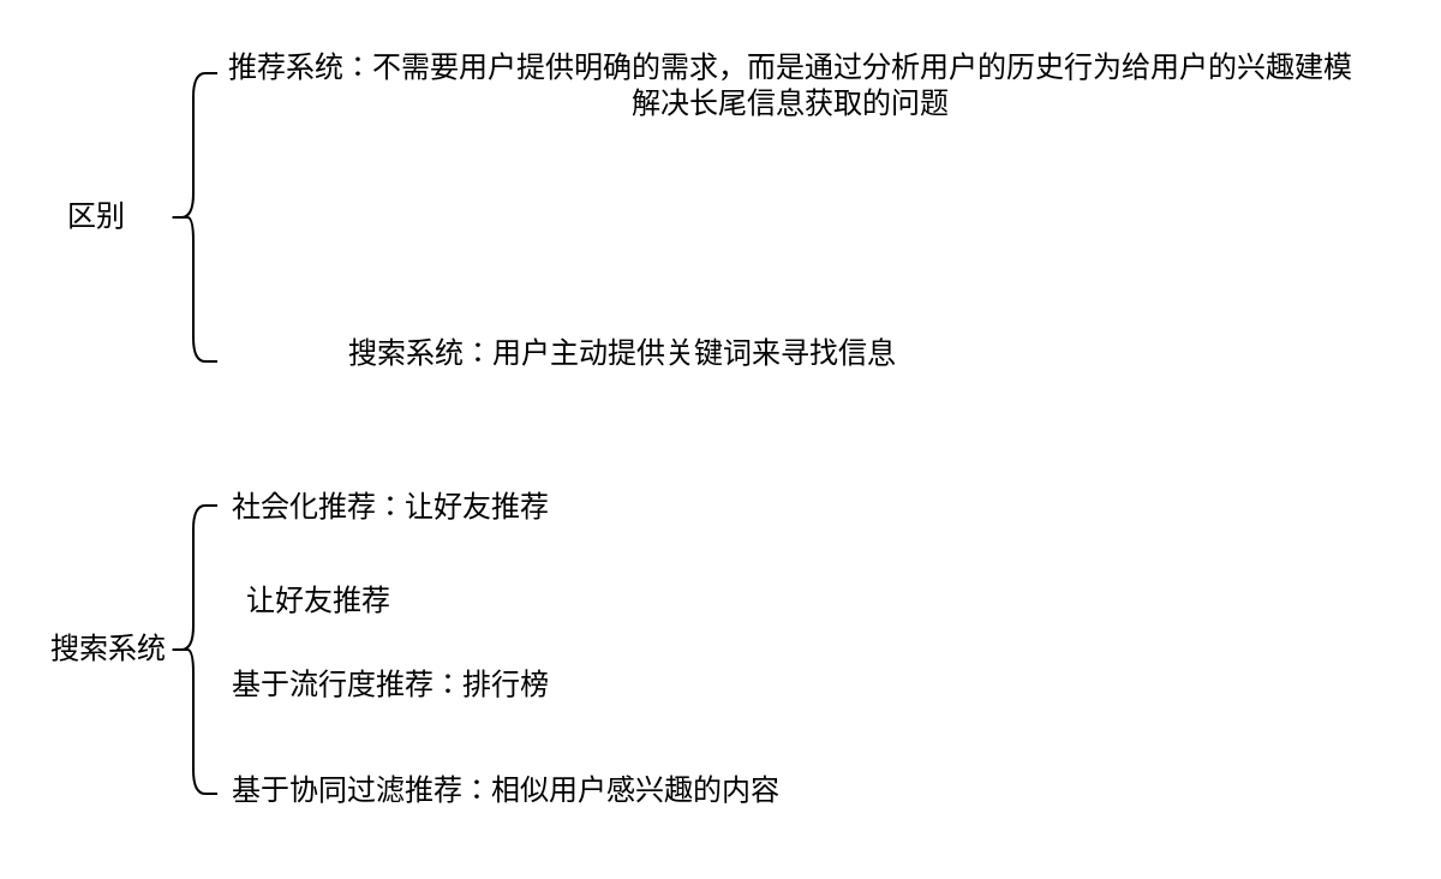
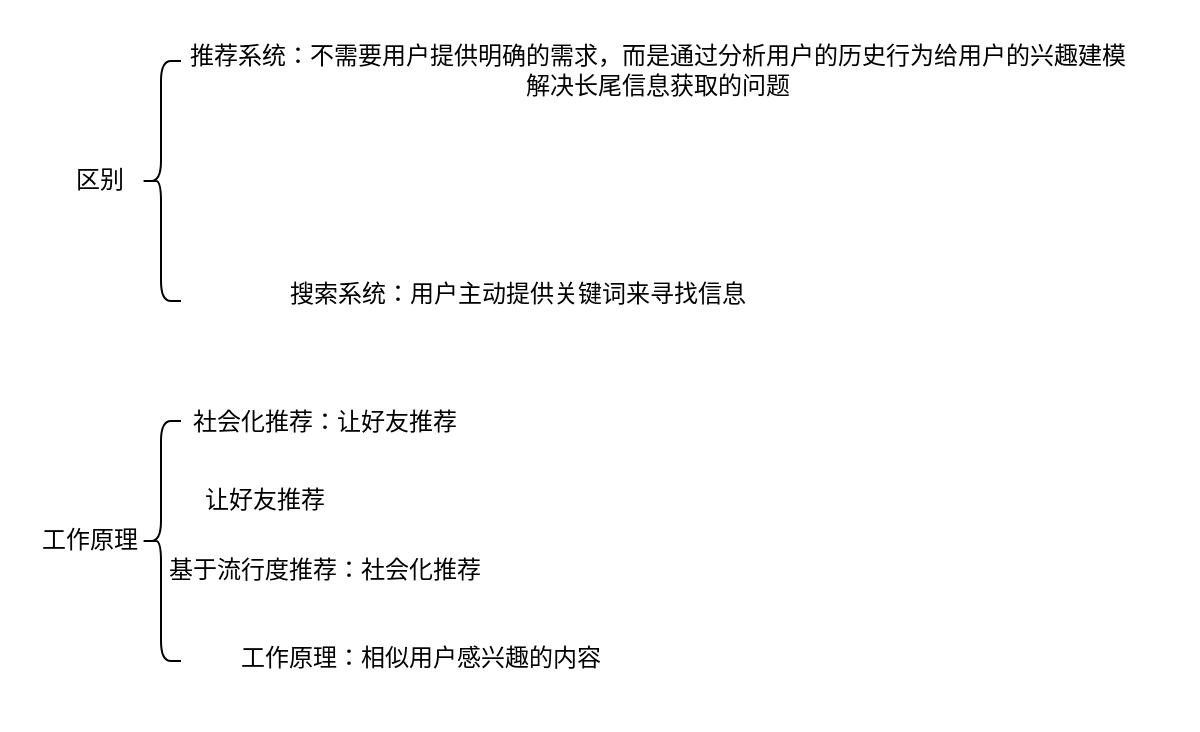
  <mxCell id="0" />
  <mxCell id="1" parent="0" />
  <mxCell id="2" value="" style="shape=curlyBracket;whiteSpace=wrap;html=1;rounded=1;labelPosition=left;verticalLabelPosition=middle;align=right;verticalAlign=middle;" vertex="1" parent="1"><mxGeometry x="70" y="30" width="20" height="120" as="geometry" /></mxCell>
  <mxCell id="3" value="推荐系统：不需要用户提供明确的需求，而是通过分析用户的历史行为给用户的兴趣建模&lt;div&gt;解决长尾信息获取的问题&lt;/div&gt;" style="rounded=0;whiteSpace=wrap;html=1;fillColor=none;strokeColor=none;" vertex="1" parent="1"><mxGeometry x="80" y="20" width="498" height="30" as="geometry" /></mxCell>
  <mxCell id="4" value="搜索系统：用户主动提供关键词来寻找信息" style="rounded=0;whiteSpace=wrap;html=1;fillColor=none;strokeColor=none;" vertex="1" parent="1"><mxGeometry x="135" y="132" width="248" height="30" as="geometry" /></mxCell>
  <mxCell id="5" value="" style="shape=curlyBracket;whiteSpace=wrap;html=1;rounded=1;labelPosition=left;verticalLabelPosition=middle;align=right;verticalAlign=middle;" vertex="1" parent="1"><mxGeometry x="70" y="210" width="20" height="120" as="geometry" /></mxCell>
- <mxCell id="6" value="区别" style="rounded=0;whiteSpace=wrap;html=1;fillColor=none;strokeColor=none;" vertex="1" parent="1"><mxGeometry x="20" y="75" width="40" height="30" as="geometry" /></mxCell>
- <mxCell id="7" value="搜索系统" style="rounded=0;whiteSpace=wrap;html=1;fillColor=none;strokeColor=none;" vertex="1" parent="1"><mxGeometry x="20" y="255" width="50" height="30" as="geometry" /></mxCell>
+ <mxCell id="6" value="区别" style="rounded=0;whiteSpace=wrap;html=1;fillColor=none;strokeColor=none;" vertex="1" parent="1"><mxGeometry x="30" y="75" width="40" height="30" as="geometry" /></mxCell>
+ <mxCell id="7" value="工作原理" style="rounded=0;whiteSpace=wrap;html=1;fillColor=none;strokeColor=none;" vertex="1" parent="1"><mxGeometry x="20" y="255" width="50" height="30" as="geometry" /></mxCell>
  <mxCell id="8" value="社会化推荐：让好友推荐" style="rounded=0;whiteSpace=wrap;html=1;fillColor=none;strokeColor=none;" vertex="1" parent="1"><mxGeometry x="70" y="196" width="185" height="30" as="geometry" /></mxCell>
  <mxCell id="9" value="让好友推荐" style="rounded=0;whiteSpace=wrap;html=1;fillColor=none;strokeColor=none;" vertex="1" parent="1"><mxGeometry x="40" y="235" width="185" height="30" as="geometry" /></mxCell>
- <mxCell id="10" value="基于流行度推荐：排行榜" style="rounded=0;whiteSpace=wrap;html=1;fillColor=none;strokeColor=none;" vertex="1" parent="1"><mxGeometry x="70" y="270" width="185" height="30" as="geometry" /></mxCell>
- <mxCell id="11" value="基于协同过滤推荐：相似用户感兴趣的内容" style="rounded=0;whiteSpace=wrap;html=1;fillColor=none;strokeColor=none;" vertex="1" parent="1"><mxGeometry x="75.5" y="314" width="269" height="30" as="geometry" /></mxCell>
+ <mxCell id="10" value="基于流行度推荐：社会化推荐" style="rounded=0;whiteSpace=wrap;html=1;fillColor=none;strokeColor=none;" vertex="1" parent="1"><mxGeometry x="70" y="270" width="185" height="30" as="geometry" /></mxCell>
+ <mxCell id="11" value="工作原理：相似用户感兴趣的内容" style="rounded=0;whiteSpace=wrap;html=1;fillColor=none;strokeColor=none;" vertex="1" parent="1"><mxGeometry x="75.5" y="314" width="269" height="30" as="geometry" /></mxCell>
